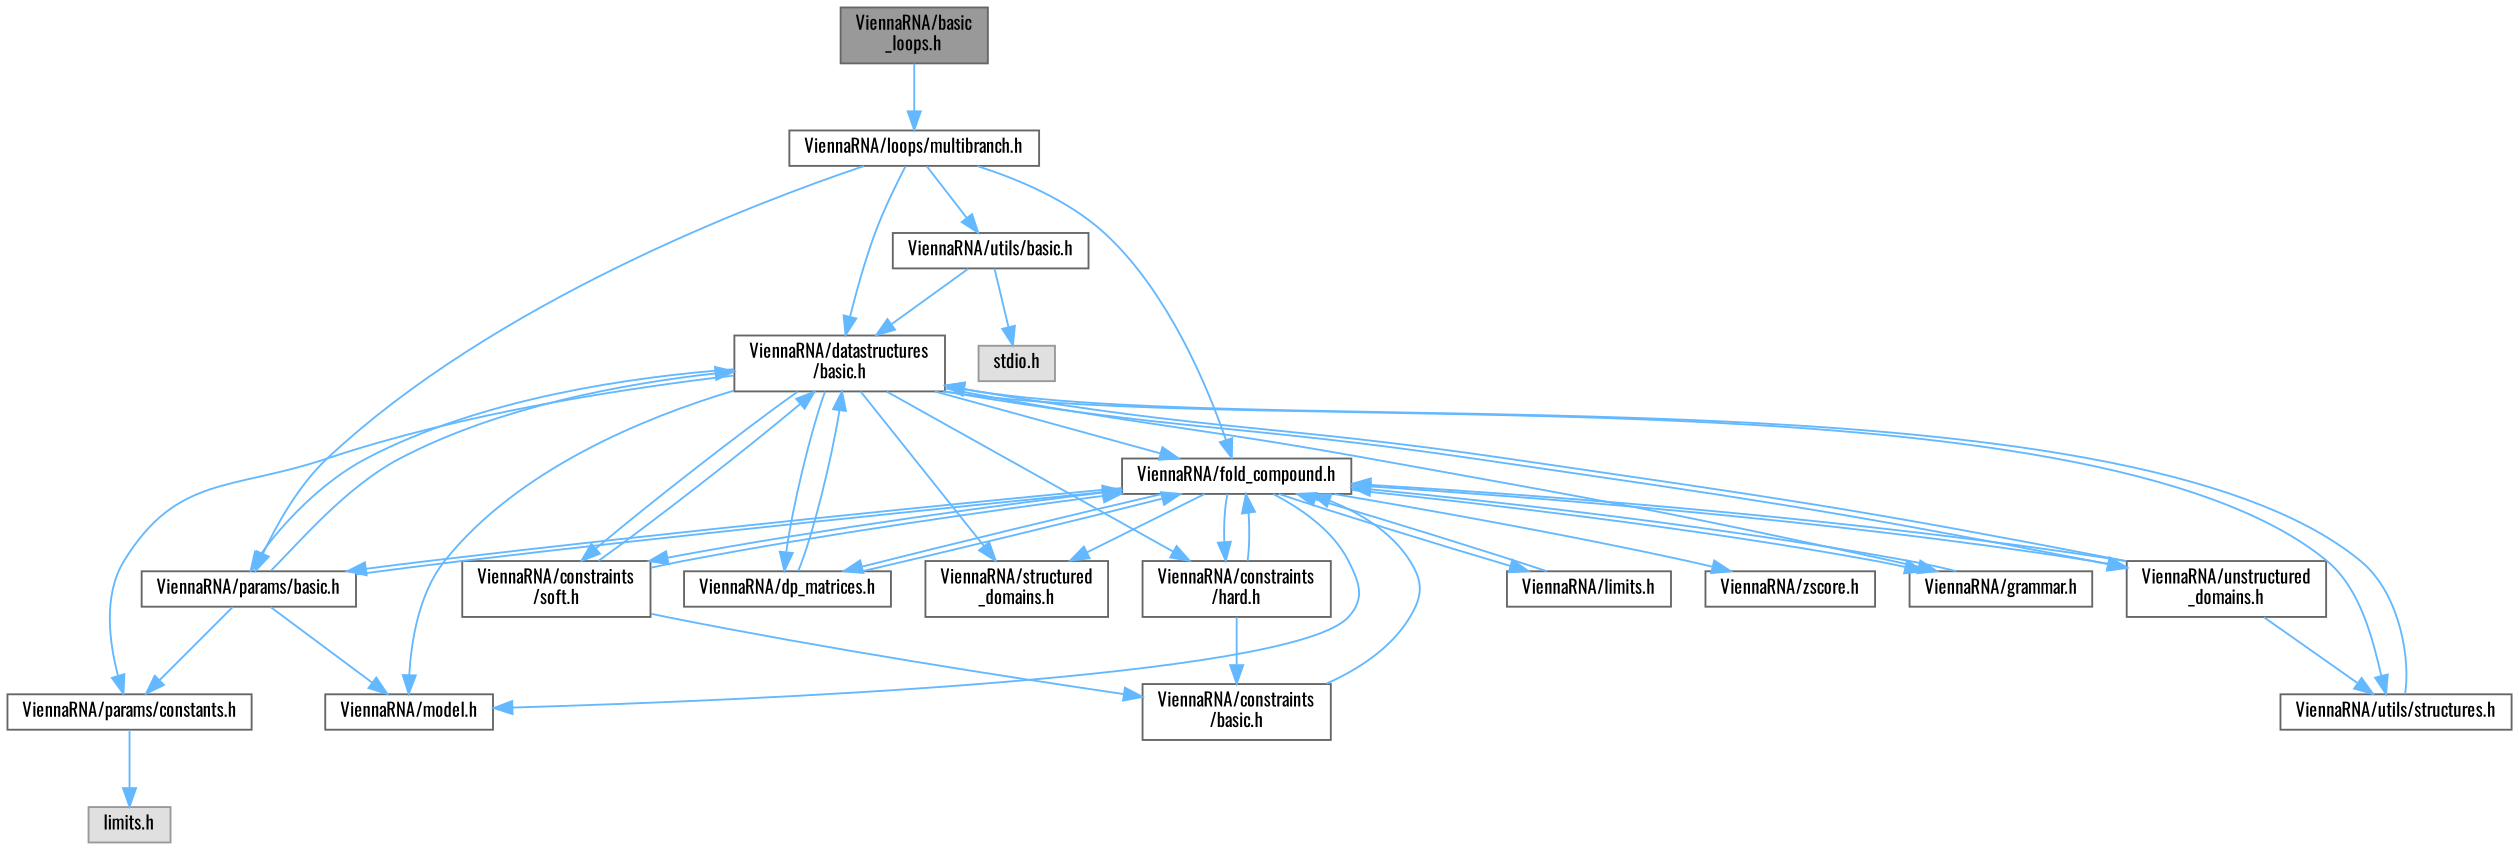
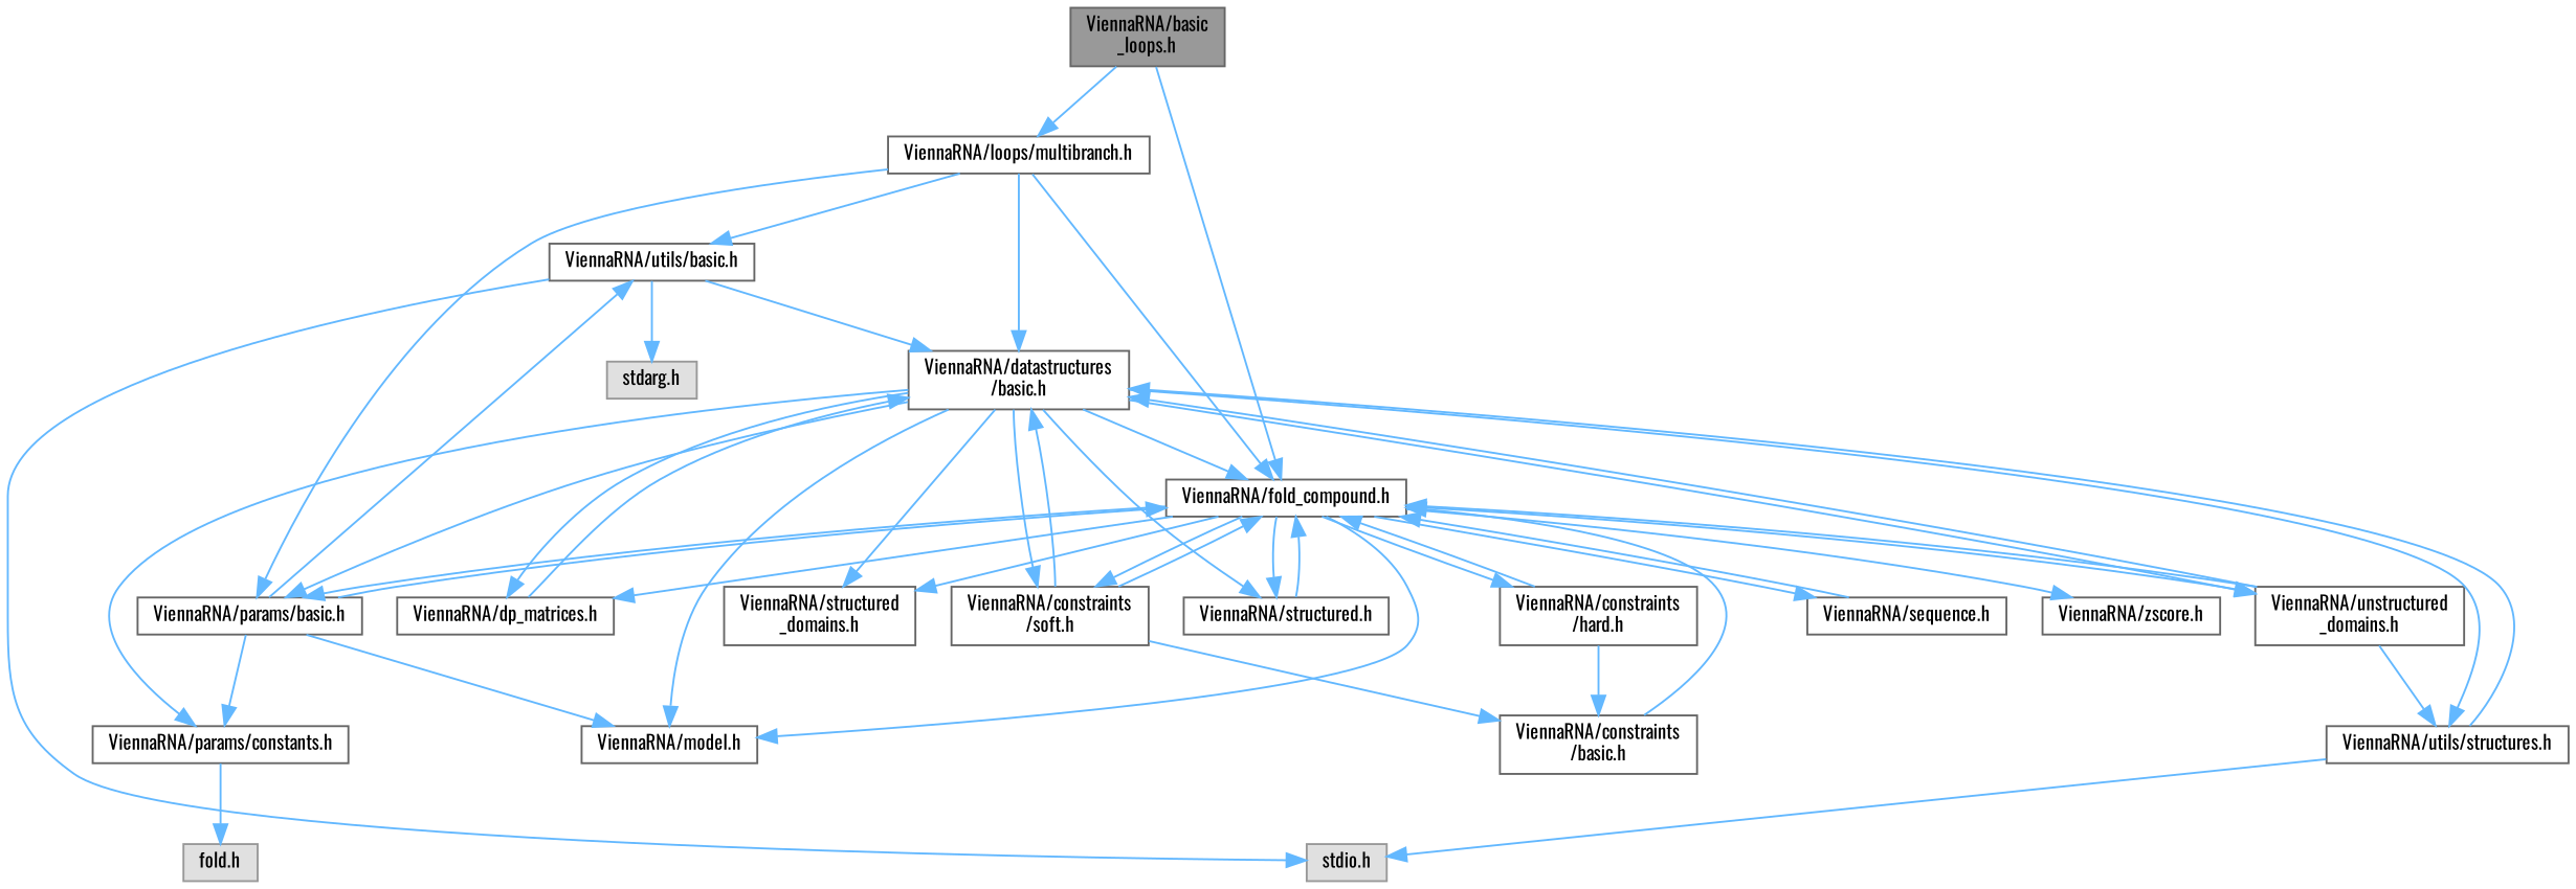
  digraph {
    fontname=Oswald
    node [color=grey40 fillcolor=white fontname=Oswald fontsize=10 shape=box style=filled]
    edge [color=steelblue1 fontname=Oswald fontsize=10 labelfontname=Helvetica labelfontsize=10 style=solid]
    n1 [color=gray40 fillcolor=grey60 fontcolor=black height=0.2 label="ViennaRNA/basic\l_loops.h" width=0.4]
    n2 [height=0.2 label="ViennaRNA/loops/multibranch.h" width=0.4]
    n3 [height=0.2 label="ViennaRNA/utils/basic.h" width=0.4]
    n4 [height=0.2 label="ViennaRNA/datastructures\l/basic.h" width=0.4]
    n5 [height=0.2 label="ViennaRNA/fold_compound.h" width=0.4]
    n6 [height=0.2 label="ViennaRNA/params/basic.h" width=0.4]
    n7 [color=grey60 fillcolor="#E0E0E0" height=0.2 label="stdio.h" width=0.4]
+   n8 [color=grey60 fillcolor="#E0E0E0" height=0.2 label="stdarg.h" width=0.4]
    n9 [height=0.2 label="ViennaRNA/params/constants.h" width=0.4]
    n10 [height=0.2 label="ViennaRNA/model.h" width=0.4]
    n11 [height=0.2 label="ViennaRNA/dp_matrices.h" width=0.4]
    n12 [height=0.2 label="ViennaRNA/constraints\l/hard.h" width=0.4]
    n13 [height=0.2 label="ViennaRNA/constraints\l/soft.h" width=0.4]
-   n14 [height=0.2 label="ViennaRNA/grammar.h" width=0.4]
+   n14 [height=0.2 label="ViennaRNA/structured.h" width=0.4]
    n15 [height=0.2 label="ViennaRNA/structured\l_domains.h" width=0.4]
    n16 [height=0.2 label="ViennaRNA/unstructured\l_domains.h" width=0.4]
    n17 [height=0.2 label="ViennaRNA/utils/structures.h" width=0.4]
-   n18 [height=0.2 label="ViennaRNA/limits.h" width=0.4]
+   n18 [height=0.2 label="ViennaRNA/sequence.h" width=0.4]
    n19 [height=0.2 label="ViennaRNA/zscore.h" width=0.4]
-   n20 [color=grey60 fillcolor="#E0E0E0" height=0.2 label="limits.h" width=0.4]
+   n20 [color=grey60 fillcolor="#E0E0E0" height=0.2 label="fold.h" width=0.4]
    n21 [height=0.2 label="ViennaRNA/constraints\l/basic.h" width=0.4]
    n1 -> n2
    n2 -> n3
    n2 -> n4
    n2 -> n5
    n2 -> n6
    n3 -> n4
    n3 -> n7
+   n3 -> n8
    n4 -> n5
    n4 -> n6
    n4 -> n9
    n4 -> n10
    n4 -> n11
-   n4 -> n12
    n4 -> n13
    n4 -> n14
    n4 -> n15
    n4 -> n16
    n4 -> n17
    n5 -> n6
    n5 -> n10
    n5 -> n11
    n5 -> n12
    n5 -> n13
    n5 -> n14
    n5 -> n15
    n5 -> n16
    n5 -> n18
    n5 -> n19
-   n6 -> n4
+   n6 -> n3
    n6 -> n5
    n6 -> n9
    n6 -> n10
    n9 -> n20
    n11 -> n4
-   n11 -> n5
+   n1 -> n5
    n12 -> n5
    n12 -> n21
    n13 -> n4
    n13 -> n5
    n13 -> n21
    n14 -> n5
    n16 -> n4
    n16 -> n5
    n16 -> n17
    n17 -> n4
+   n17 -> n7
    n18 -> n5
    n21 -> n5
  }
